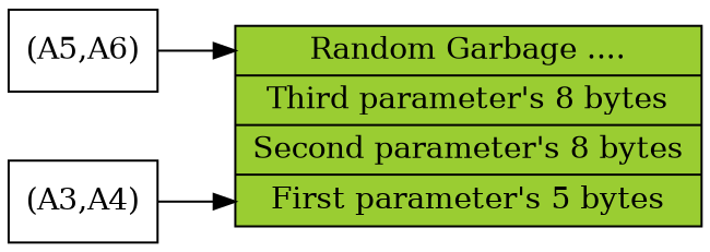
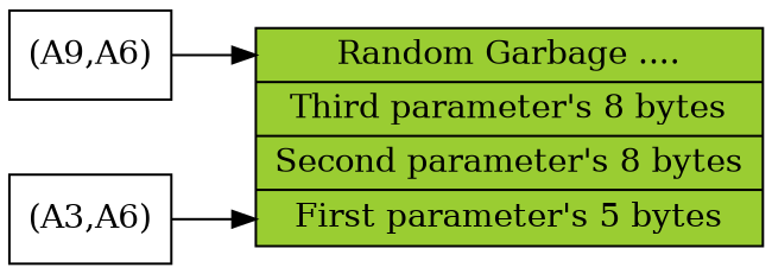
  digraph {
    rankdir=LR
    node [fillcolor=white shape=record style=filled]
    n1 [fillcolor=yellowgreen label="<A5A6> Random Garbage .... | Third parameter's 8 bytes | Second parameter's 8 bytes | <A3A6> First parameter's 5 bytes"]
-   "(A5,A6)"
-   "(A3,A6)" [label="(A3,A4)"]
+   "(A5,A6)" [label="(A9,A6)"]
+   "(A3,A6)"
    "(A5,A6)" -> n1 [headport=A5A6]
    "(A3,A6)" -> n1 [headport=A3A6]
  }
